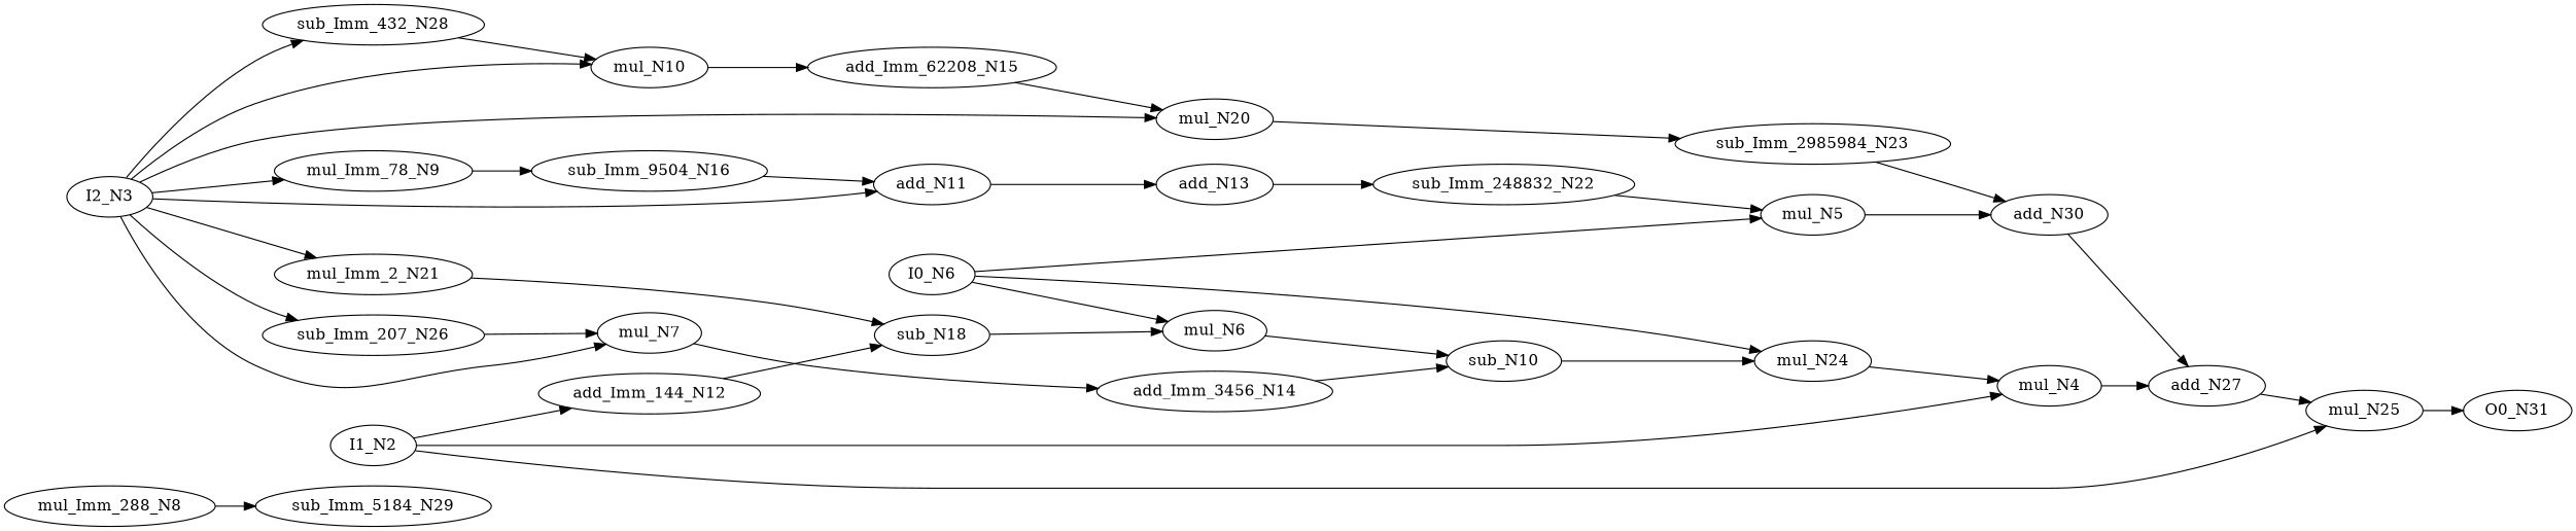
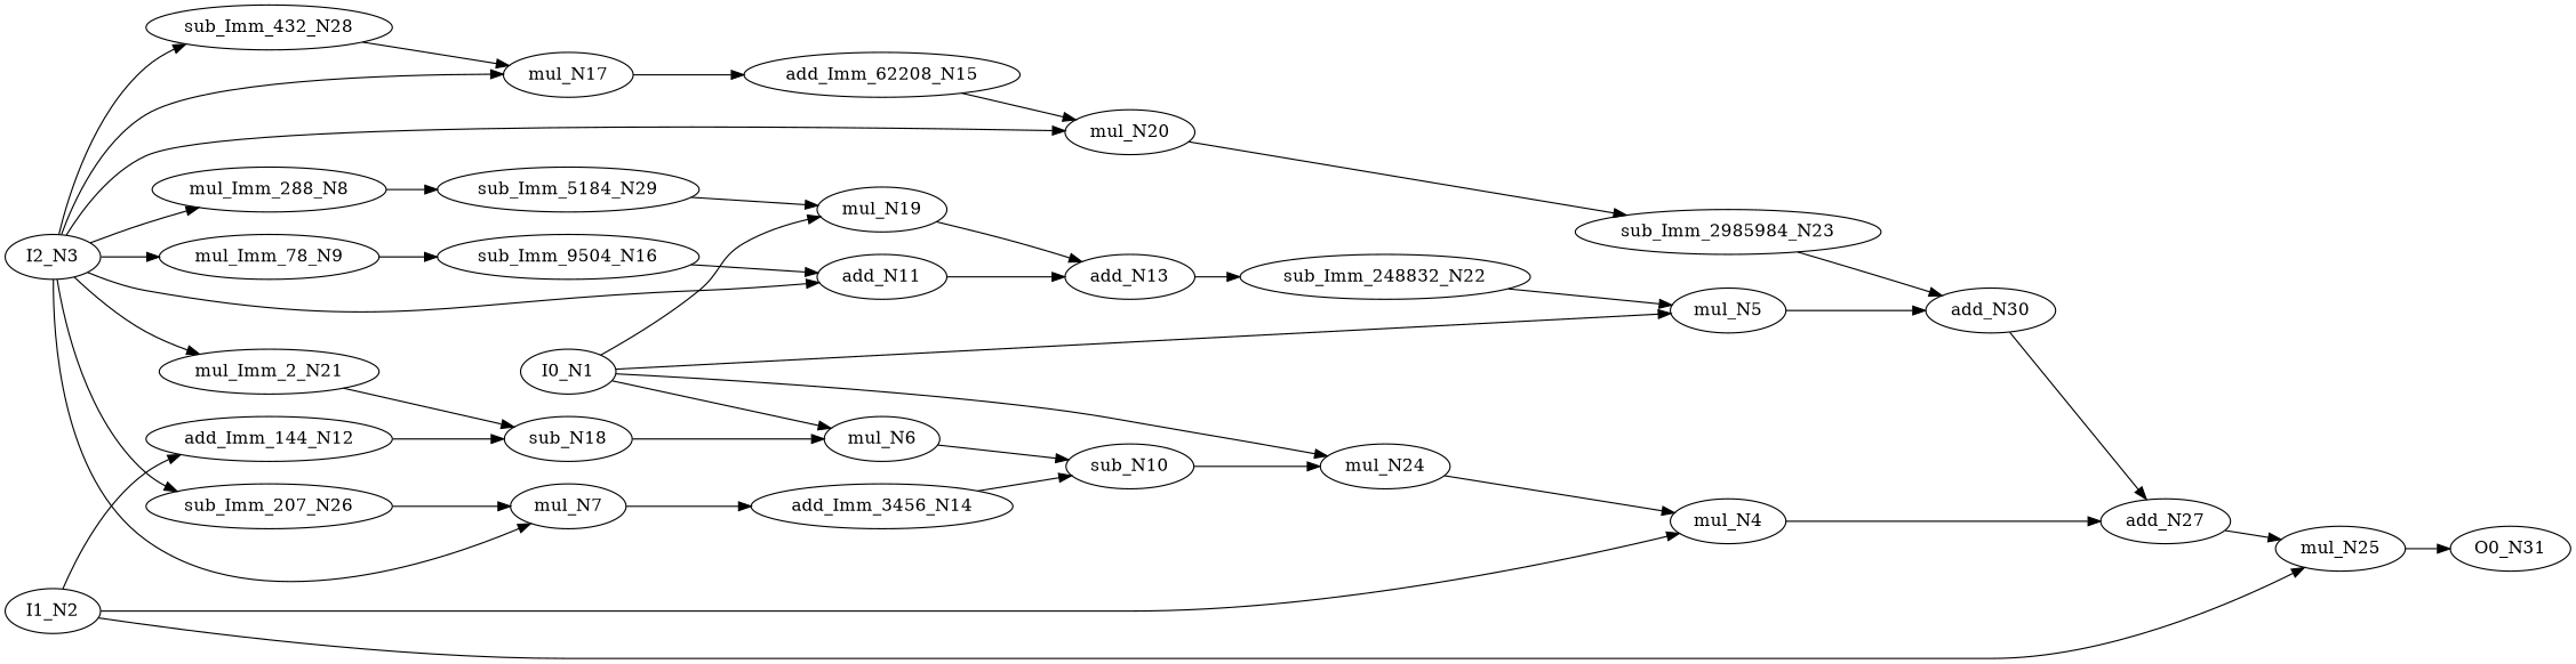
  digraph {
    rankdir=LR
    node [color=black ntype=operation]
    n1 [label=sub_Imm_5184_N29]
+   n2 [label=mul_N19]
    n3 [label=add_N13]
    n4 [label=sub_Imm_432_N28]
-   n5 [label=mul_N10]
+   n5 [label=mul_N17]
    n6 [label=add_Imm_62208_N15]
    n7 [label=sub_Imm_2985984_N23]
    n8 [label=add_N30]
    n9 [label=add_N27]
    n10 [label=sub_Imm_248832_N22]
    n11 [label=mul_N5]
    n12 [label=mul_Imm_2_N21]
    n13 [label=sub_N18]
    n14 [label=mul_N6]
    n15 [label=mul_N20]
    n16 [label=mul_N25]
    n17 [label=O0_N31 ntype=outvar]
    n18 [label=sub_Imm_207_N26]
    n19 [label=mul_N7]
    n20 [label=add_Imm_3456_N14]
    n21 [label=mul_N24]
    n22 [label=mul_N4]
    n23 [label=mul_Imm_288_N8]
    n24 [label=mul_Imm_78_N9]
    n25 [label=sub_Imm_9504_N16]
    n26 [label=add_N11]
-   n27 [label=I0_N6 ntype=invar]
+   n27 [label=I0_N1 ntype=invar]
    n28 [label=sub_N10]
    n29 [label=I1_N2 ntype=invar]
    n30 [label=add_Imm_144_N12]
    n31 [label=I2_N3 ntype=invar]
+   n1 -> n2
+   n2 -> n3
    n3 -> n10
    n4 -> n5
    n5 -> n6
    n6 -> n15
    n7 -> n8
    n8 -> n9
    n9 -> n16
    n10 -> n11
    n11 -> n8
    n12 -> n13
    n13 -> n14
    n14 -> n28
    n15 -> n7
    n16 -> n17
    n18 -> n19
    n19 -> n20
    n20 -> n28
    n21 -> n22
    n22 -> n9
    n23 -> n1
    n24 -> n25
    n25 -> n26
    n26 -> n3
+   n27 -> n2
    n27 -> n11
    n27 -> n14
    n27 -> n21
    n28 -> n21
    n29 -> n16
    n29 -> n22
    n29 -> n30
    n30 -> n13
    n31 -> n4
    n31 -> n5
    n31 -> n12
    n31 -> n15
    n31 -> n18
    n31 -> n19
+   n31 -> n23
    n31 -> n24
    n31 -> n26
  }
